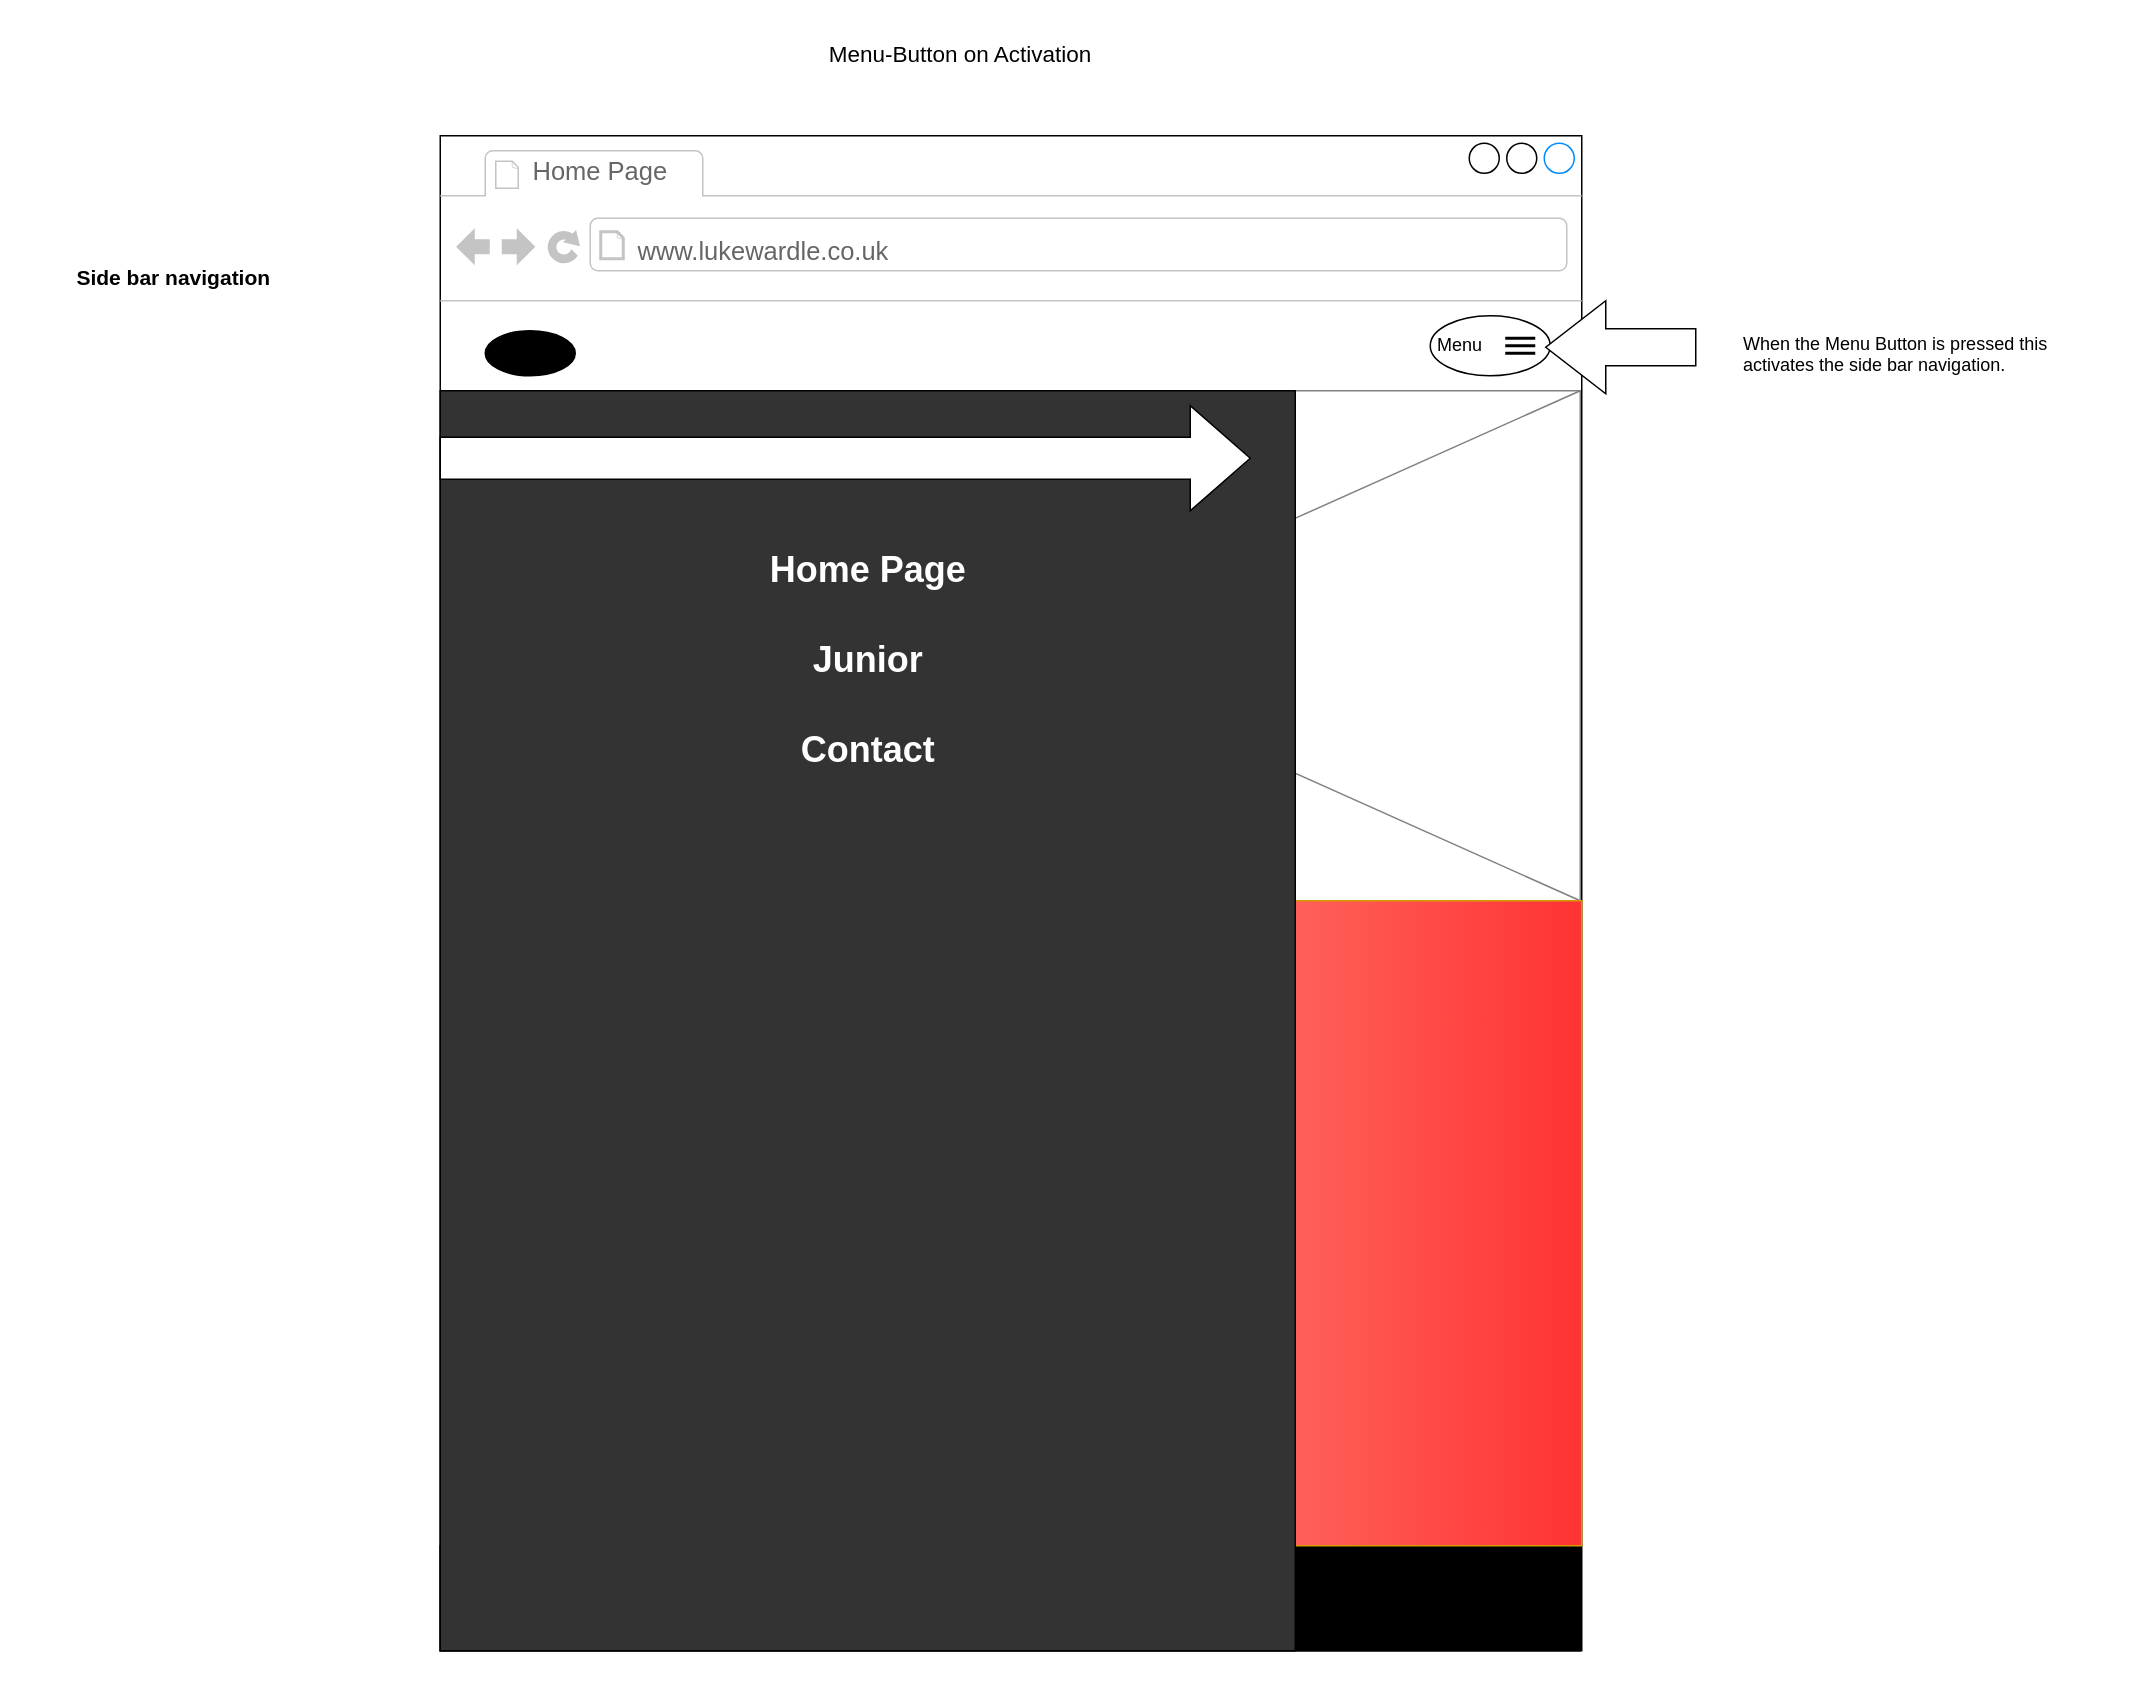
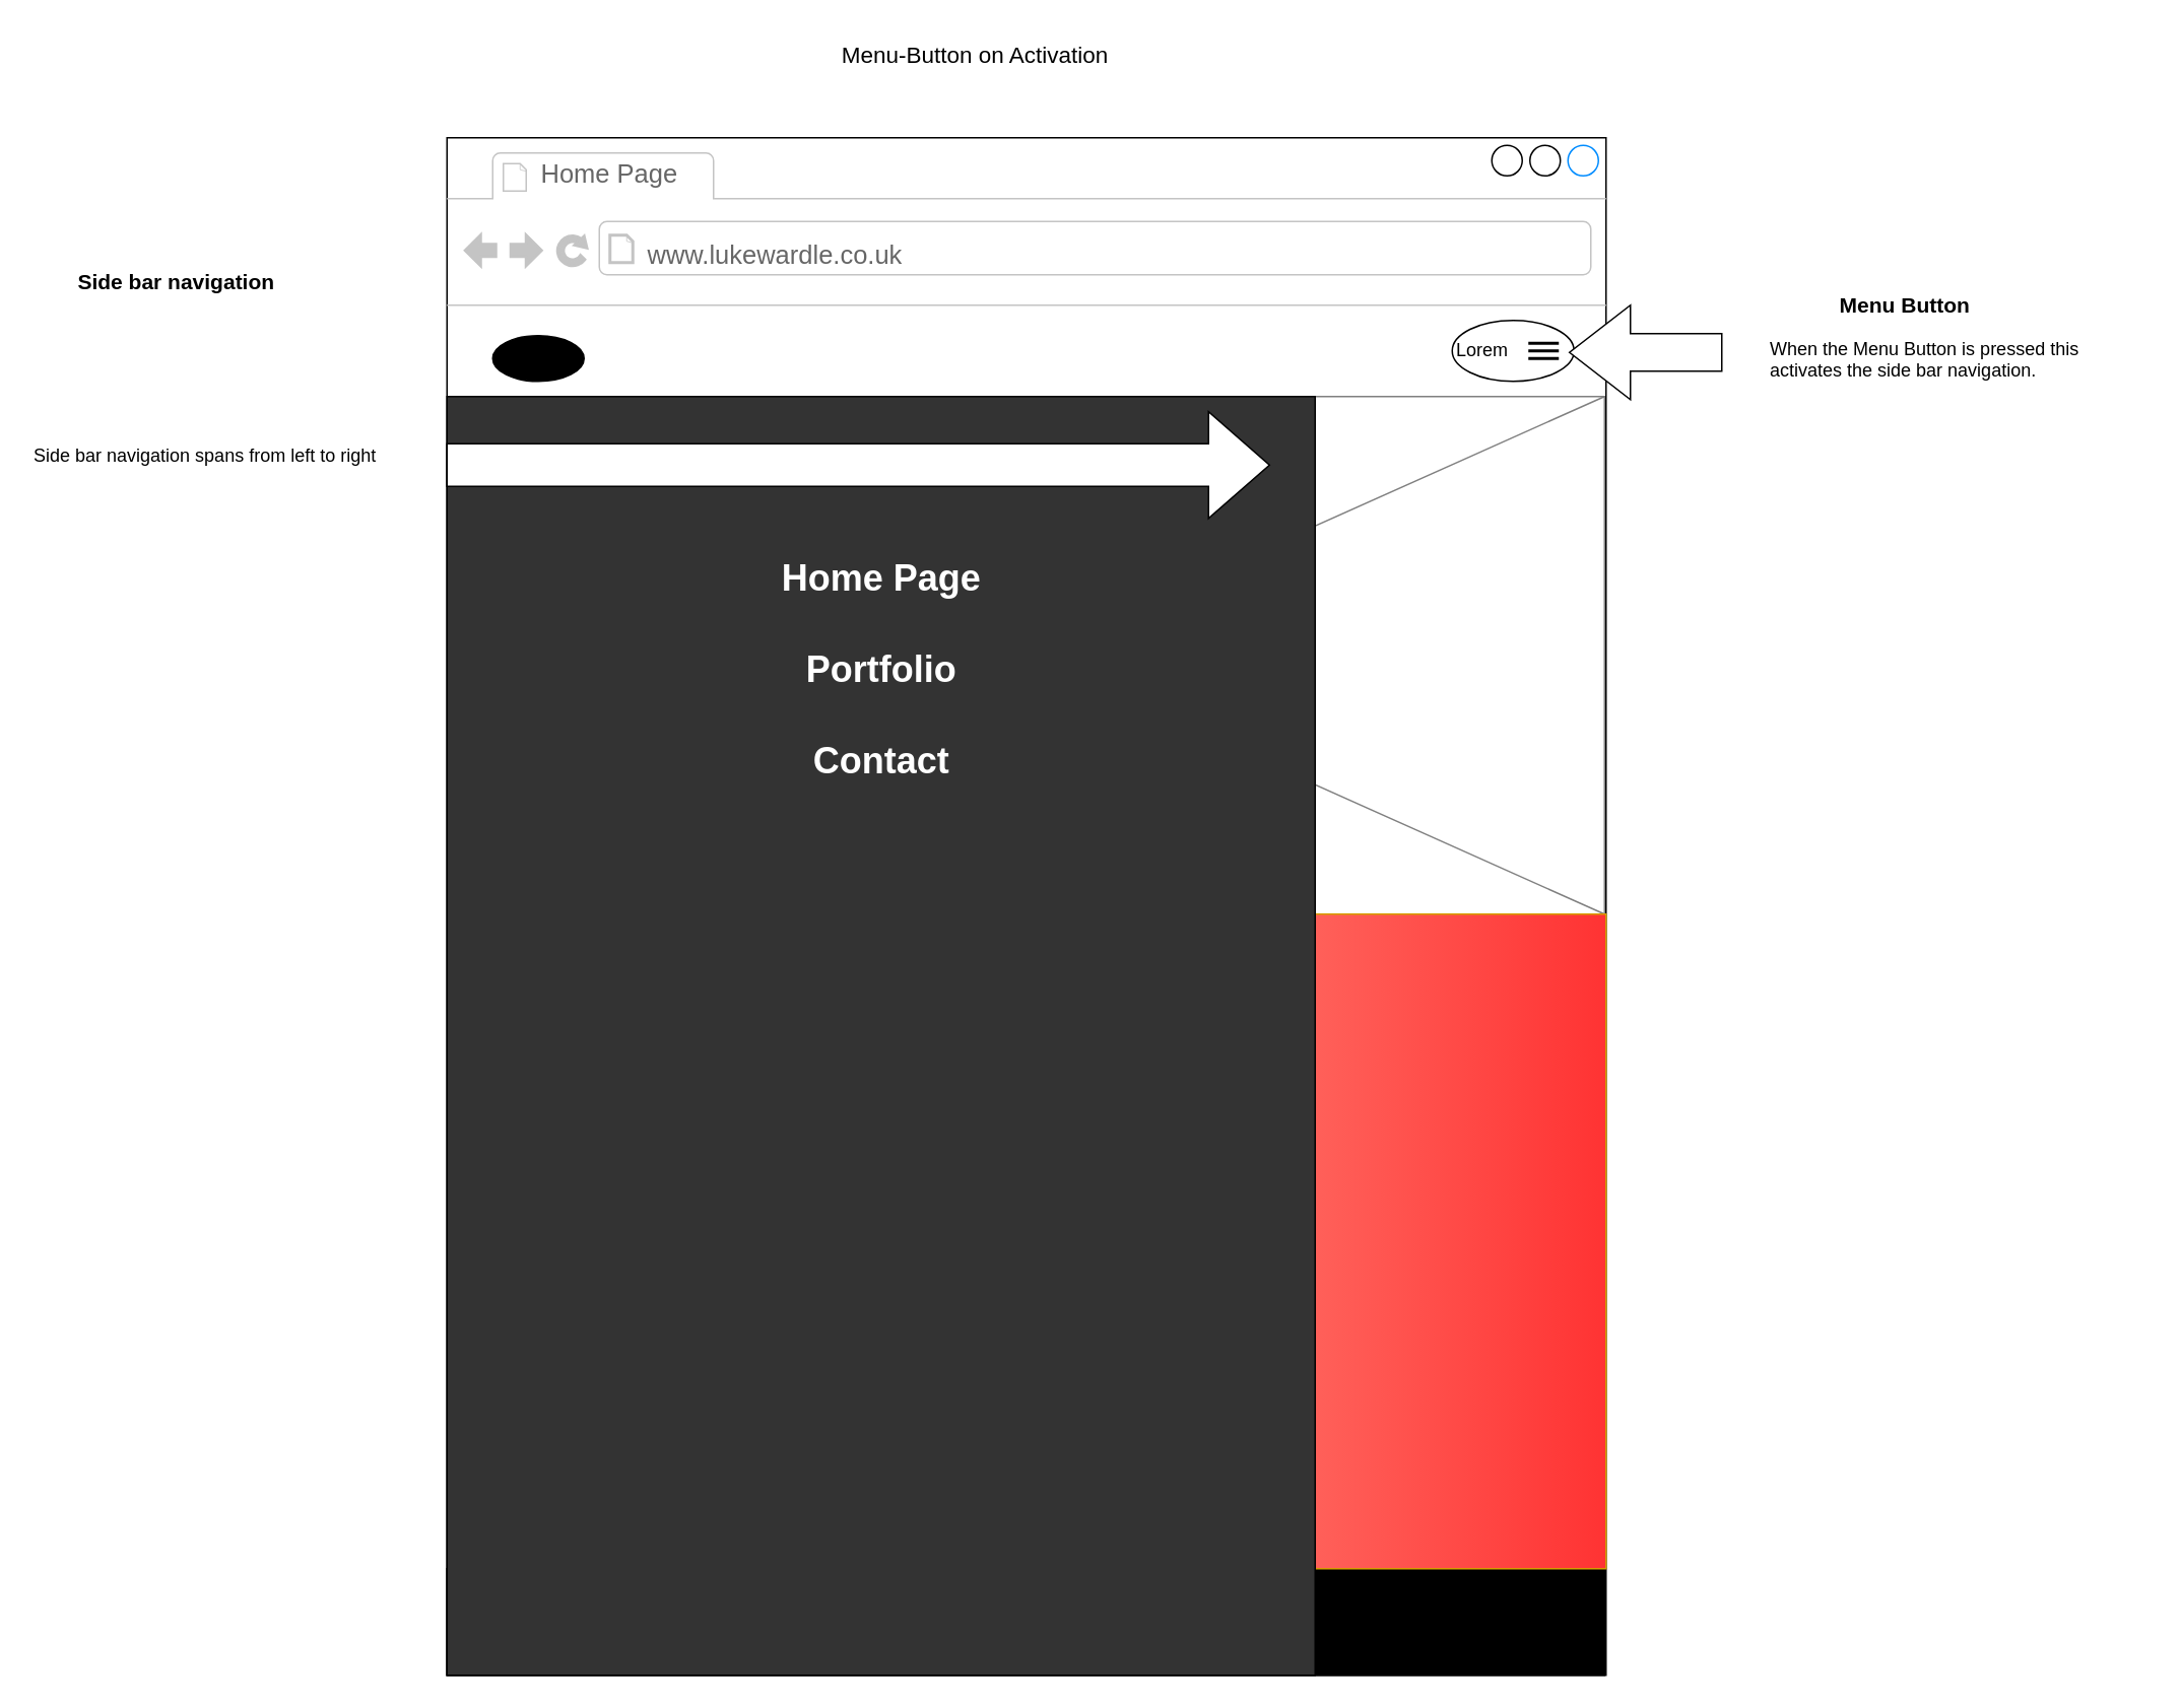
  <mxCell id="0" />
  <mxCell id="1" parent="0" />
  <mxCell id="2" value="" style="strokeWidth=1;shadow=0;dashed=0;align=center;html=1;shape=mxgraph.mockup.containers.browserWindow;rSize=0;strokeColor2=#008cff;strokeColor3=#c4c4c4;mainText=,;recursiveResize=0;" parent="1" vertex="1"><mxGeometry x="293" y="90" width="761" height="1010" as="geometry" /></mxCell>
  <mxCell id="3" value="Home Page" style="strokeWidth=1;shadow=0;dashed=0;align=center;html=1;shape=mxgraph.mockup.containers.anchor;fontSize=17;fontColor=#666666;align=left;whiteSpace=wrap;" parent="2" vertex="1"><mxGeometry x="60" y="12" width="110" height="26" as="geometry" /></mxCell>
  <mxCell id="4" value="www.lukewardle.co.uk" style="strokeWidth=1;shadow=0;dashed=0;align=center;html=1;shape=mxgraph.mockup.containers.anchor;rSize=0;fontSize=17;fontColor=#666666;align=left;" parent="2" vertex="1"><mxGeometry x="130" y="60" width="370" height="35" as="geometry" /></mxCell>
  <mxCell id="5" value="" style="ellipse;whiteSpace=wrap;html=1;fillColor=#000000;" parent="2" vertex="1"><mxGeometry x="30" y="130" width="60" height="30" as="geometry" /></mxCell>
  <mxCell id="6" value="" style="line;strokeWidth=2;html=1;" parent="2" vertex="1"><mxGeometry y="170" width="760" height="10" as="geometry" /></mxCell>
  <mxCell id="7" value="" style="ellipse;whiteSpace=wrap;html=1;" parent="2" vertex="1"><mxGeometry x="660" y="120" width="80" height="40" as="geometry" /></mxCell>
- <mxCell id="8" value="Menu" style="text;html=1;strokeColor=none;fillColor=none;align=center;verticalAlign=middle;whiteSpace=wrap;rounded=0;" parent="2" vertex="1"><mxGeometry x="650" y="125" width="60" height="30" as="geometry" /></mxCell>
+ <mxCell id="8" value="Lorem" style="text;html=1;strokeColor=none;fillColor=none;align=center;verticalAlign=middle;whiteSpace=wrap;rounded=0;" parent="2" vertex="1"><mxGeometry x="650" y="125" width="60" height="30" as="geometry" /></mxCell>
  <mxCell id="9" value="" style="verticalLabelPosition=bottom;shadow=0;dashed=0;align=center;html=1;verticalAlign=top;strokeWidth=1;shape=mxgraph.mockup.graphics.simpleIcon;strokeColor=grey;" parent="2" vertex="1"><mxGeometry y="170" width="760" height="340" as="geometry" /></mxCell>
  <mxCell id="10" value="" style="line;strokeWidth=2;html=1;" parent="2" vertex="1"><mxGeometry x="710" y="130" width="20" height="10" as="geometry" /></mxCell>
  <mxCell id="11" value="" style="line;strokeWidth=2;html=1;" parent="2" vertex="1"><mxGeometry x="710" y="135" width="20" height="10" as="geometry" /></mxCell>
  <mxCell id="12" value="" style="line;strokeWidth=2;html=1;" parent="2" vertex="1"><mxGeometry x="710" y="140" width="20" height="10" as="geometry" /></mxCell>
  <mxCell id="13" value="" style="rounded=0;whiteSpace=wrap;html=1;labelBackgroundColor=#1A1A1A;fillColor=#000000;" parent="2" vertex="1"><mxGeometry y="940" width="760" height="70" as="geometry" /></mxCell>
  <mxCell id="14" value="Welcome" style="text;strokeColor=none;fillColor=none;html=1;fontSize=24;fontStyle=1;verticalAlign=middle;align=center;" parent="2" vertex="1"><mxGeometry x="290" y="320" width="180" height="40" as="geometry" /></mxCell>
  <mxCell id="15" value="To lukewardle.co.uk" style="text;strokeColor=none;fillColor=none;html=1;fontSize=24;fontStyle=1;verticalAlign=middle;align=center;" parent="2" vertex="1"><mxGeometry x="280" y="360" width="190" height="40" as="geometry" /></mxCell>
  <mxCell id="16" value="" style="strokeColor=#999999;verticalLabelPosition=bottom;shadow=0;dashed=0;verticalAlign=top;strokeWidth=2;html=1;shape=mxgraph.mockup.misc.copyrightIcon;" parent="2" vertex="1"><mxGeometry x="30" y="962.5" width="25" height="25" as="geometry" /></mxCell>
  <mxCell id="17" value="" style="verticalLabelPosition=bottom;verticalAlign=top;html=1;shape=mxgraph.basic.rect;fillColor2=none;strokeWidth=1;size=20;indent=5;fillColor=#ffe6cc;strokeColor=#d79b00;gradientColor=#FF3333;gradientDirection=east;" parent="2" vertex="1"><mxGeometry x="1" y="510" width="760" height="430" as="geometry" /></mxCell>
  <mxCell id="18" value="" style="verticalLabelPosition=bottom;shadow=0;dashed=0;align=center;html=1;verticalAlign=top;strokeWidth=1;shape=mxgraph.mockup.containers.userMale;strokeColor=#666666;strokeColor2=#008cff;" parent="2" vertex="1"><mxGeometry x="334" y="590" width="94" height="80" as="geometry" /></mxCell>
  <mxCell id="19" value="Lorem ipsum dolor sit amet, consectetur adipisicing elit, sed do eiusmod tempor incididunt ut labore et dolore magna aliqua. Ut enim ad minim veniam, quis nostrud exercitation ullamco laboris nisi ut aliquip ex ea commodo consequat. Duis aute irure dolor in reprehenderit in voluptate velit esse cillum dolore eu fugiat nulla pariatur. Excepteur sint occaecat cupidatat non proident, sunt in culpa&amp;nbsp;" style="text;spacingTop=-5;whiteSpace=wrap;html=1;align=left;fontSize=12;fontFamily=Helvetica;fillColor=none;strokeColor=none;" parent="2" vertex="1"><mxGeometry x="211" y="690" width="340" height="120" as="geometry" /></mxCell>
  <mxCell id="20" value="" style="verticalLabelPosition=bottom;shadow=0;dashed=0;align=center;html=1;verticalAlign=top;strokeWidth=1;shape=mxgraph.mockup.graphics.simpleIcon;strokeColor=#999999;" parent="2" vertex="1"><mxGeometry x="371" y="830" width="20" height="20" as="geometry" /></mxCell>
  <mxCell id="21" value="" style="verticalLabelPosition=bottom;shadow=0;dashed=0;align=center;html=1;verticalAlign=top;strokeWidth=1;shape=mxgraph.mockup.graphics.simpleIcon;strokeColor=#999999;" parent="2" vertex="1"><mxGeometry x="408" y="830" width="20" height="20" as="geometry" /></mxCell>
  <mxCell id="22" value="" style="verticalLabelPosition=bottom;shadow=0;dashed=0;align=center;html=1;verticalAlign=top;strokeWidth=1;shape=mxgraph.mockup.graphics.simpleIcon;strokeColor=#999999;" parent="2" vertex="1"><mxGeometry x="334" y="830" width="20" height="20" as="geometry" /></mxCell>
  <mxCell id="23" value="Junior Software Developer, Crewe" style="text;strokeColor=none;fillColor=none;html=1;fontSize=13;fontStyle=1;verticalAlign=middle;align=center;" parent="2" vertex="1"><mxGeometry x="250" y="400" width="260" height="40" as="geometry" /></mxCell>
  <mxCell id="24" value="" style="rounded=0;whiteSpace=wrap;html=1;fillColor=#333333;" vertex="1" parent="2"><mxGeometry y="170" width="570" height="840" as="geometry" /></mxCell>
  <mxCell id="25" value="Home Page" style="text;html=1;fontSize=24;fontStyle=1;verticalAlign=middle;align=center;fontColor=#FFFFFF;" vertex="1" parent="2"><mxGeometry x="215" y="270" width="140" height="40" as="geometry" /></mxCell>
- <mxCell id="26" value="Junior" style="text;html=1;fontSize=24;fontStyle=1;verticalAlign=middle;align=center;fontColor=#FFFFFF;" vertex="1" parent="2"><mxGeometry x="215" y="330" width="140" height="40" as="geometry" /></mxCell>
+ <mxCell id="26" value="Portfolio" style="text;html=1;fontSize=24;fontStyle=1;verticalAlign=middle;align=center;fontColor=#FFFFFF;" vertex="1" parent="2"><mxGeometry x="215" y="330" width="140" height="40" as="geometry" /></mxCell>
  <mxCell id="27" value="Contact" style="text;html=1;fontSize=24;fontStyle=1;verticalAlign=middle;align=center;fontColor=#FFFFFF;" vertex="1" parent="2"><mxGeometry x="215" y="390" width="140" height="40" as="geometry" /></mxCell>
  <mxCell id="28" value="" style="html=1;shadow=0;dashed=0;align=center;verticalAlign=middle;shape=mxgraph.arrows2.arrow;dy=0.6;dx=40;notch=0;" vertex="1" parent="2"><mxGeometry y="180" width="540" height="70" as="geometry" /></mxCell>
  <mxCell id="29" value="&lt;font style=&quot;font-size: 15px;&quot;&gt;Menu-Button on Activation&lt;/font&gt;" style="text;html=1;strokeColor=none;fillColor=none;align=center;verticalAlign=middle;whiteSpace=wrap;rounded=0;" parent="1" vertex="1"><mxGeometry x="320" y="20" width="640" height="30" as="geometry" /></mxCell>
  <mxCell id="30" value="" style="html=1;shadow=0;dashed=0;align=center;verticalAlign=middle;shape=mxgraph.arrows2.arrow;dy=0.6;dx=40;flipH=1;notch=0;direction=east;flipV=0;" vertex="1" parent="1"><mxGeometry x="1030" y="200" width="100" height="62" as="geometry" /></mxCell>
  <mxCell id="31" value="When the Menu Button is pressed this activates the side bar navigation." style="text;spacingTop=-5;whiteSpace=wrap;html=1;align=left;fontSize=12;fontFamily=Helvetica;fillColor=none;strokeColor=none;" vertex="1" parent="1"><mxGeometry x="1160" y="220" width="250" height="50" as="geometry" /></mxCell>
+ <mxCell id="32" value="Menu Button" style="text;strokeColor=none;fillColor=none;html=1;fontSize=14;fontStyle=1;verticalAlign=middle;align=center;" vertex="1" parent="1"><mxGeometry x="1200" y="180" width="100" height="40" as="geometry" /></mxCell>
+ <mxCell id="33" value="Side bar navigation spans from left to right" style="text;spacingTop=-5;whiteSpace=wrap;html=1;align=left;fontSize=12;fontFamily=Helvetica;fillColor=none;strokeColor=none;" vertex="1" parent="1"><mxGeometry x="20" y="290" width="250" height="20" as="geometry" /></mxCell>
  <mxCell id="34" value="Side bar navigation" style="text;strokeColor=none;fillColor=none;html=1;fontSize=14;fontStyle=1;verticalAlign=middle;align=center;" vertex="1" parent="1"><mxGeometry x="20" y="165" width="190" height="40" as="geometry" /></mxCell>
